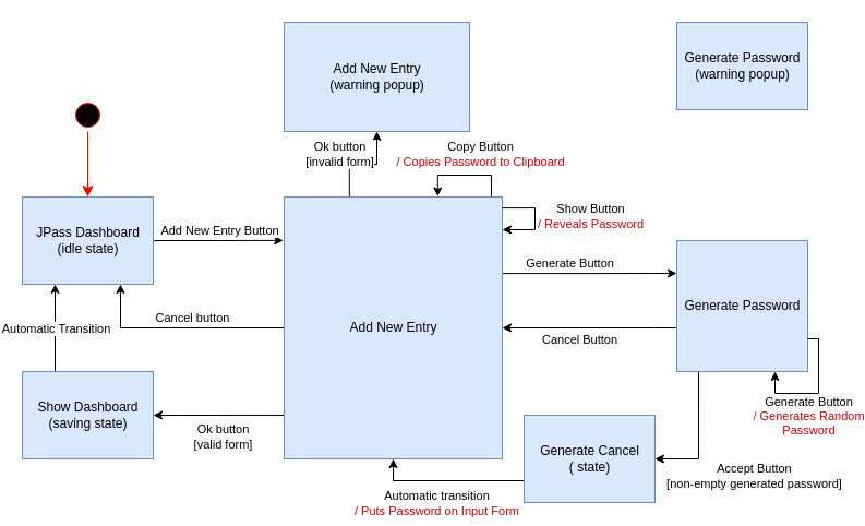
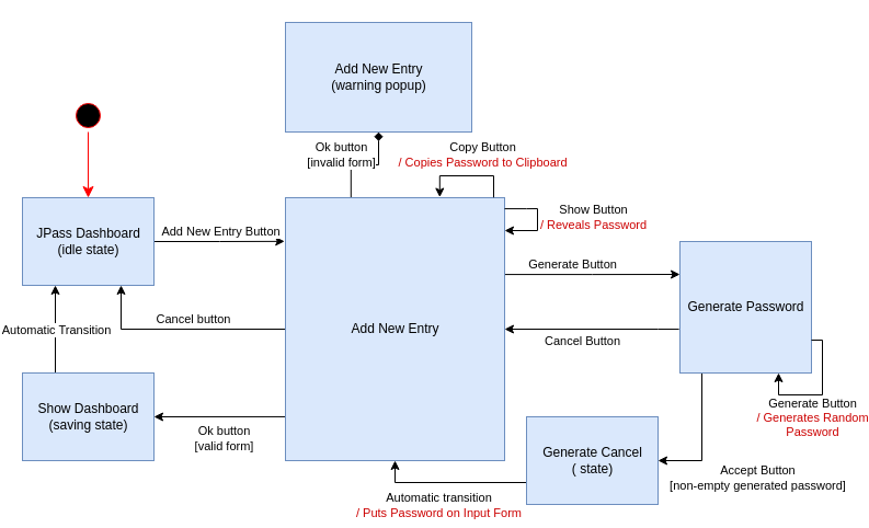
  <mxCell id="0" />
  <mxCell id="1" parent="0" />
  <mxCell id="2" style="edgeStyle=orthogonalEdgeStyle;rounded=0;orthogonalLoop=1;jettySize=auto;html=1;exitX=1;exitY=0.5;exitDx=0;exitDy=0;entryX=-0.004;entryY=0.166;entryDx=0;entryDy=0;entryPerimeter=0;" parent="1" source="4" target="12" edge="1"><mxGeometry relative="1" as="geometry"><Array as="points" /><mxPoint x="300" y="220" as="targetPoint" /></mxGeometry></mxCell>
  <mxCell id="3" value="Add New Entry Button" style="edgeLabel;html=1;align=center;verticalAlign=middle;resizable=0;points=[];" parent="2" vertex="1" connectable="0"><mxGeometry x="-0.23" y="-3" relative="1" as="geometry"><mxPoint x="14" y="-13" as="offset" /></mxGeometry></mxCell>
  <mxCell id="4" value="JPass Dashboard&lt;br&gt;(idle state)" style="html=1;fillColor=#dae8fc;strokeColor=#6c8ebf;" parent="1" vertex="1"><mxGeometry x="20" y="180" width="120" height="80" as="geometry" /></mxCell>
  <mxCell id="5" style="edgeStyle=orthogonalEdgeStyle;rounded=0;orthogonalLoop=1;jettySize=auto;html=1;entryX=1;entryY=0.5;entryDx=0;entryDy=0;exitX=0;exitY=0.833;exitDx=0;exitDy=0;exitPerimeter=0;" parent="1" source="12" target="21" edge="1"><mxGeometry relative="1" as="geometry"><mxPoint x="320" y="380" as="sourcePoint" /><Array as="points"><mxPoint x="320" y="380" /><mxPoint x="320" y="380" /></Array></mxGeometry></mxCell>
  <mxCell id="6" value="Ok button&lt;br&gt;[valid form]" style="edgeLabel;html=1;align=center;verticalAlign=middle;resizable=0;points=[];" parent="5" vertex="1" connectable="0"><mxGeometry x="0.477" y="2" relative="1" as="geometry"><mxPoint y="18" as="offset" /></mxGeometry></mxCell>
- <mxCell id="7" style="edgeStyle=orthogonalEdgeStyle;rounded=0;orthogonalLoop=1;jettySize=auto;html=1;exitX=0.299;exitY=0;exitDx=0;exitDy=0;entryX=0.5;entryY=1;entryDx=0;entryDy=0;exitPerimeter=0;" parent="1" source="12" target="23" edge="1"><mxGeometry relative="1" as="geometry" /></mxCell>
+ <mxCell id="7" style="edgeStyle=orthogonalEdgeStyle;rounded=0;orthogonalLoop=1;jettySize=auto;html=1;exitX=0.299;exitY=0;exitDx=0;exitDy=0;entryX=0.5;entryY=1;entryDx=0;entryDy=0;exitPerimeter=0;endArrow=diamond;" parent="1" source="12" target="23" edge="1"><mxGeometry relative="1" as="geometry" /></mxCell>
  <mxCell id="8" style="edgeStyle=orthogonalEdgeStyle;rounded=0;orthogonalLoop=1;jettySize=auto;html=1;exitX=0.996;exitY=0.292;exitDx=0;exitDy=0;entryX=0;entryY=0.25;entryDx=0;entryDy=0;exitPerimeter=0;" parent="1" source="12" edge="1" target="17"><mxGeometry relative="1" as="geometry"><mxPoint x="660" y="300" as="targetPoint" /></mxGeometry></mxCell>
  <mxCell id="9" value="Generate Button" style="edgeLabel;html=1;align=center;verticalAlign=middle;resizable=0;points=[];" parent="8" vertex="1" connectable="0"><mxGeometry x="-0.223" y="-1" relative="1" as="geometry"><mxPoint x="-1" y="-11" as="offset" /></mxGeometry></mxCell>
  <mxCell id="10" style="edgeStyle=orthogonalEdgeStyle;rounded=0;orthogonalLoop=1;jettySize=auto;html=1;exitX=0;exitY=0.5;exitDx=0;exitDy=0;entryX=0.75;entryY=1;entryDx=0;entryDy=0;" parent="1" source="12" target="4" edge="1"><mxGeometry relative="1" as="geometry"><Array as="points"><mxPoint x="110" y="300" /></Array></mxGeometry></mxCell>
  <mxCell id="11" value="Cancel button" style="edgeLabel;html=1;align=center;verticalAlign=middle;resizable=0;points=[];" parent="10" vertex="1" connectable="0"><mxGeometry x="-0.017" relative="1" as="geometry"><mxPoint x="8" y="-10" as="offset" /></mxGeometry></mxCell>
  <mxCell id="12" value="Add New Entry" style="html=1;fillColor=#dae8fc;strokeColor=#6c8ebf;" parent="1" vertex="1"><mxGeometry x="260" y="180" width="200" height="240" as="geometry" /></mxCell>
  <mxCell id="13" style="edgeStyle=orthogonalEdgeStyle;rounded=0;orthogonalLoop=1;jettySize=auto;html=1;exitX=0.167;exitY=1;exitDx=0;exitDy=0;entryX=1;entryY=0.5;entryDx=0;entryDy=0;exitPerimeter=0;" parent="1" source="17" target="26" edge="1"><mxGeometry relative="1" as="geometry" /></mxCell>
  <mxCell id="14" value="Accept Button&lt;br&gt;[non-empty generated password]" style="edgeLabel;html=1;align=center;verticalAlign=middle;resizable=0;points=[];" parent="13" vertex="1" connectable="0"><mxGeometry x="-0.212" y="-1" relative="1" as="geometry"><mxPoint x="51" y="49" as="offset" /></mxGeometry></mxCell>
  <mxCell id="15" style="edgeStyle=orthogonalEdgeStyle;rounded=0;orthogonalLoop=1;jettySize=auto;html=1;exitX=-0.007;exitY=0.667;exitDx=0;exitDy=0;entryX=1;entryY=0.5;entryDx=0;entryDy=0;exitPerimeter=0;" parent="1" source="17" target="12" edge="1"><mxGeometry relative="1" as="geometry"><Array as="points"><mxPoint x="600" y="300" /><mxPoint x="600" y="300" /></Array></mxGeometry></mxCell>
  <mxCell id="16" value="Cancel Button" style="edgeLabel;html=1;align=center;verticalAlign=middle;resizable=0;points=[];" parent="15" vertex="1" connectable="0"><mxGeometry x="0.258" y="3" relative="1" as="geometry"><mxPoint x="11" y="7" as="offset" /></mxGeometry></mxCell>
  <mxCell id="17" value="Generate Password" style="html=1;fillColor=#dae8fc;strokeColor=#6c8ebf;" parent="1" vertex="1"><mxGeometry x="620" y="220" width="120" height="120" as="geometry" /></mxCell>
  <mxCell id="18" style="edgeStyle=orthogonalEdgeStyle;rounded=0;orthogonalLoop=1;jettySize=auto;html=1;exitX=0.25;exitY=0;exitDx=0;exitDy=0;entryX=0.25;entryY=1;entryDx=0;entryDy=0;" parent="1" source="21" target="4" edge="1"><mxGeometry relative="1" as="geometry" /></mxCell>
  <mxCell id="19" value="&lt;span style=&quot;color: rgba(0, 0, 0, 0); font-family: monospace; font-size: 0px; text-align: start; background-color: rgb(248, 249, 250);&quot;&gt;%3CmxGraphModel%3E%3Croot%3E%3CmxCell%20id%3D%220%22%2F%3E%3CmxCell%20id%3D%221%22%20parent%3D%220%22%2F%3E%3CmxCell%20id%3D%222%22%20value%3D%22Automatic%20transition%22%20style%3D%22edgeLabel%3Bhtml%3D1%3Balign%3Dcenter%3BverticalAlign%3Dmiddle%3Bresizable%3D0%3Bpoints%3D%5B%5D%3B%22%20vertex%3D%221%22%20connectable%3D%220%22%20parent%3D%221%22%3E%3CmxGeometry%20x%3D%22550.241%22%20y%3D%22630.0%22%20as%3D%22geometry%22%2F%3E%3C%2FmxCell%3E%3C%2Froot%3E%3C%2FmxGraphModel%3Auto&lt;/span&gt;" style="edgeLabel;html=1;align=center;verticalAlign=middle;resizable=0;points=[];" parent="18" vertex="1" connectable="0"><mxGeometry x="-0.167" y="-2" relative="1" as="geometry"><mxPoint as="offset" /></mxGeometry></mxCell>
  <mxCell id="20" value="Automatic Transition" style="edgeLabel;html=1;align=center;verticalAlign=middle;resizable=0;points=[];" parent="18" vertex="1" connectable="0"><mxGeometry x="-0.219" relative="1" as="geometry"><mxPoint y="-9" as="offset" /></mxGeometry></mxCell>
  <mxCell id="21" value="Show Dashboard&lt;br&gt;(saving state)" style="html=1;fillColor=#dae8fc;strokeColor=#6c8ebf;" parent="1" vertex="1"><mxGeometry x="20" y="340" width="120" height="80" as="geometry" /></mxCell>
- <mxCell id="22" value="Generate Password&lt;br&gt;(warning popup)" style="html=1;fillColor=#dae8fc;strokeColor=#6c8ebf;" parent="1" vertex="1"><mxGeometry x="620" y="20" width="120" height="80" as="geometry" /></mxCell>
  <mxCell id="23" value="Add New Entry&lt;br&gt;(warning popup)" style="html=1;fillColor=#dae8fc;strokeColor=#6c8ebf;" parent="1" vertex="1"><mxGeometry x="260" y="20" width="170" height="100" as="geometry" /></mxCell>
  <mxCell id="24" style="edgeStyle=orthogonalEdgeStyle;rounded=0;orthogonalLoop=1;jettySize=auto;html=1;entryX=0.5;entryY=1;entryDx=0;entryDy=0;exitX=0;exitY=0.75;exitDx=0;exitDy=0;" parent="1" source="26" edge="1" target="12"><mxGeometry relative="1" as="geometry"><mxPoint x="480" y="450" as="sourcePoint" /><mxPoint x="391" y="420" as="targetPoint" /><Array as="points"><mxPoint x="360" y="440" /></Array></mxGeometry></mxCell>
  <mxCell id="25" value="Automatic transition&lt;br&gt;&lt;font color=&quot;#cc0000&quot;&gt;/ Puts Password on Input Form&lt;/font&gt;" style="edgeLabel;html=1;align=center;verticalAlign=middle;resizable=0;points=[];" parent="24" vertex="1" connectable="0"><mxGeometry x="-0.161" relative="1" as="geometry"><mxPoint x="-22" y="20" as="offset" /></mxGeometry></mxCell>
  <mxCell id="26" value="Generate Cancel&lt;br&gt;( state)" style="html=1;fillColor=#dae8fc;strokeColor=#6c8ebf;" parent="1" vertex="1"><mxGeometry x="480" y="380" width="120" height="80" as="geometry" /></mxCell>
  <mxCell id="27" value="Ok button&lt;br&gt;[invalid form]" style="edgeLabel;html=1;align=center;verticalAlign=middle;resizable=0;points=[];" parent="1" vertex="1" connectable="0"><mxGeometry x="310.002" y="140" as="geometry" /></mxCell>
  <mxCell id="28" style="edgeStyle=orthogonalEdgeStyle;rounded=0;orthogonalLoop=1;jettySize=auto;html=1;exitX=1;exitY=0.75;exitDx=0;exitDy=0;entryX=0.75;entryY=1;entryDx=0;entryDy=0;" parent="1" source="17" target="17" edge="1"><mxGeometry relative="1" as="geometry"><Array as="points"><mxPoint x="750" y="310" /><mxPoint x="750" y="360" /><mxPoint x="710" y="360" /></Array></mxGeometry></mxCell>
  <mxCell id="29" value="Generate Button&lt;br&gt;&lt;font color=&quot;#cc0000&quot;&gt;/ Generates Random&lt;br&gt;Password&lt;/font&gt;" style="edgeLabel;html=1;align=center;verticalAlign=middle;resizable=0;points=[];" parent="28" vertex="1" connectable="0"><mxGeometry x="-0.187" y="-1" relative="1" as="geometry"><mxPoint x="-9" y="31" as="offset" /></mxGeometry></mxCell>
  <mxCell id="30" style="edgeStyle=orthogonalEdgeStyle;rounded=0;orthogonalLoop=1;jettySize=auto;html=1;entryX=0.704;entryY=-0.002;entryDx=0;entryDy=0;entryPerimeter=0;exitX=0.95;exitY=-0.001;exitDx=0;exitDy=0;exitPerimeter=0;" parent="1" source="12" target="12" edge="1"><mxGeometry relative="1" as="geometry"><mxPoint x="420" y="180" as="sourcePoint" /><mxPoint x="420" y="140" as="targetPoint" /><Array as="points"><mxPoint x="450" y="160" /><mxPoint x="401" y="160" /></Array></mxGeometry></mxCell>
  <mxCell id="31" value="Copy Button&lt;br&gt;&lt;font color=&quot;#cc0000&quot;&gt;/ Copies Password to Clipboard&lt;/font&gt;" style="edgeLabel;html=1;align=center;verticalAlign=middle;resizable=0;points=[];" parent="30" vertex="1" connectable="0"><mxGeometry x="-0.192" y="-1" relative="1" as="geometry"><mxPoint x="6" y="-19" as="offset" /></mxGeometry></mxCell>
  <mxCell id="32" style="edgeStyle=orthogonalEdgeStyle;rounded=0;orthogonalLoop=1;jettySize=auto;html=1;entryX=1;entryY=0.125;entryDx=0;entryDy=0;entryPerimeter=0;exitX=1;exitY=0.042;exitDx=0;exitDy=0;exitPerimeter=0;" parent="1" source="12" target="12" edge="1"><mxGeometry relative="1" as="geometry"><Array as="points"><mxPoint x="480" y="190" /><mxPoint x="490" y="190" /><mxPoint x="490" y="210" /></Array><mxPoint x="480" y="180" as="sourcePoint" /><mxPoint x="470" y="220" as="targetPoint" /></mxGeometry></mxCell>
  <mxCell id="33" value="Show Button&lt;br&gt;&lt;font color=&quot;#cc0000&quot;&gt;/ Reveals Password&lt;/font&gt;" style="edgeLabel;html=1;align=center;verticalAlign=middle;resizable=0;points=[];" parent="32" vertex="1" connectable="0"><mxGeometry x="0.001" y="1" relative="1" as="geometry"><mxPoint x="49" y="-2" as="offset" /></mxGeometry></mxCell>
  <mxCell id="34" value="" style="ellipse;html=1;shape=startState;fillColor=#000000;strokeColor=#ff0000;fontColor=#CC0000;" parent="1" vertex="1"><mxGeometry x="65" y="90" width="30" height="30" as="geometry" /></mxCell>
  <mxCell id="35" value="" style="edgeStyle=orthogonalEdgeStyle;html=1;verticalAlign=bottom;endArrow=classic;endSize=8;strokeColor=#ff0000;rounded=0;fontColor=#CC0000;endFill=1;" parent="1" edge="1"><mxGeometry relative="1" as="geometry"><mxPoint x="80" y="180" as="targetPoint" /><mxPoint x="80" y="120" as="sourcePoint" /></mxGeometry></mxCell>
